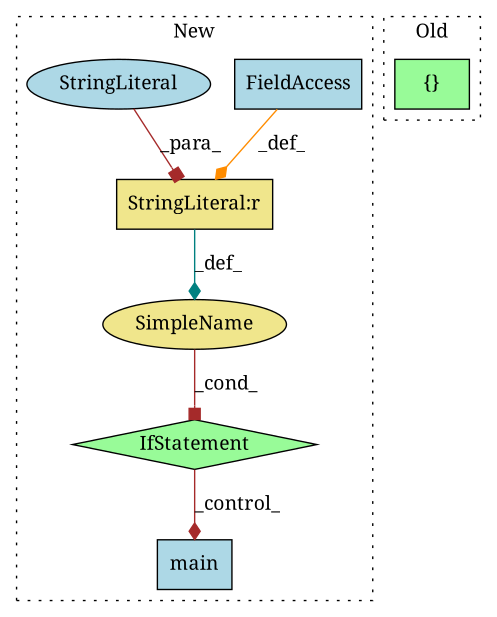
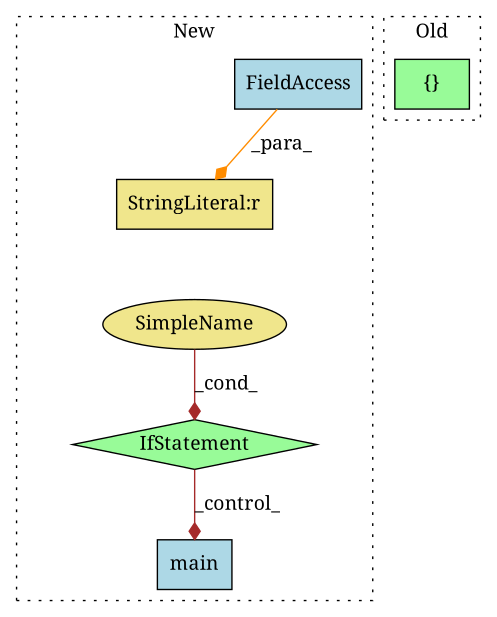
  digraph {
    fontname="Noto Serif"
    node [fillcolor=lightblue fontname="Noto Serif" shape=box style=filled]
    edge [arrowhead=diamond color=brown fontname="Noto Serif"]
    n1 [a=32 l="5,1" label=main s="2717,2726"]
    n2 [a=25 fillcolor=palegreen l="4,2" label=IfStatement s="2492,2518" shape=diamond]
    n3 [a=42 fillcolor=khaki label=SimpleName shape=ellipse]
    n4 [a=27 fillcolor=khaki l=4 label="StringLiteral:r" s=2504]
    n5 [a=22 l=8 label=FieldAccess s=2496]
-   n6 [a=45 l=10 label=StringLiteral s=2508 shape=ellipse]
    n7 [a=4 fillcolor=palegreen l=2 label="{}" s=1231]
    subgraph cluster_1 {
      label=New
      style=dotted
      n1
      n2
      n3
      n4
      n5
-     n6
    }
    subgraph cluster_2 {
      label=Old
      style=dotted
      n7
    }
    n2 -> n1 [label=_control_]
-   n3 -> n2 [arrowhead=box label=_cond_]
-   n4 -> n3 [color=teal label=_def_]
-   n5 -> n4 [color=darkorange label=_def_]
-   n6 -> n4 [arrowhead=box label=_para_]
+   n3 -> n2 [label=_cond_]
+   n5 -> n4 [color=darkorange label=_para_]
  }
